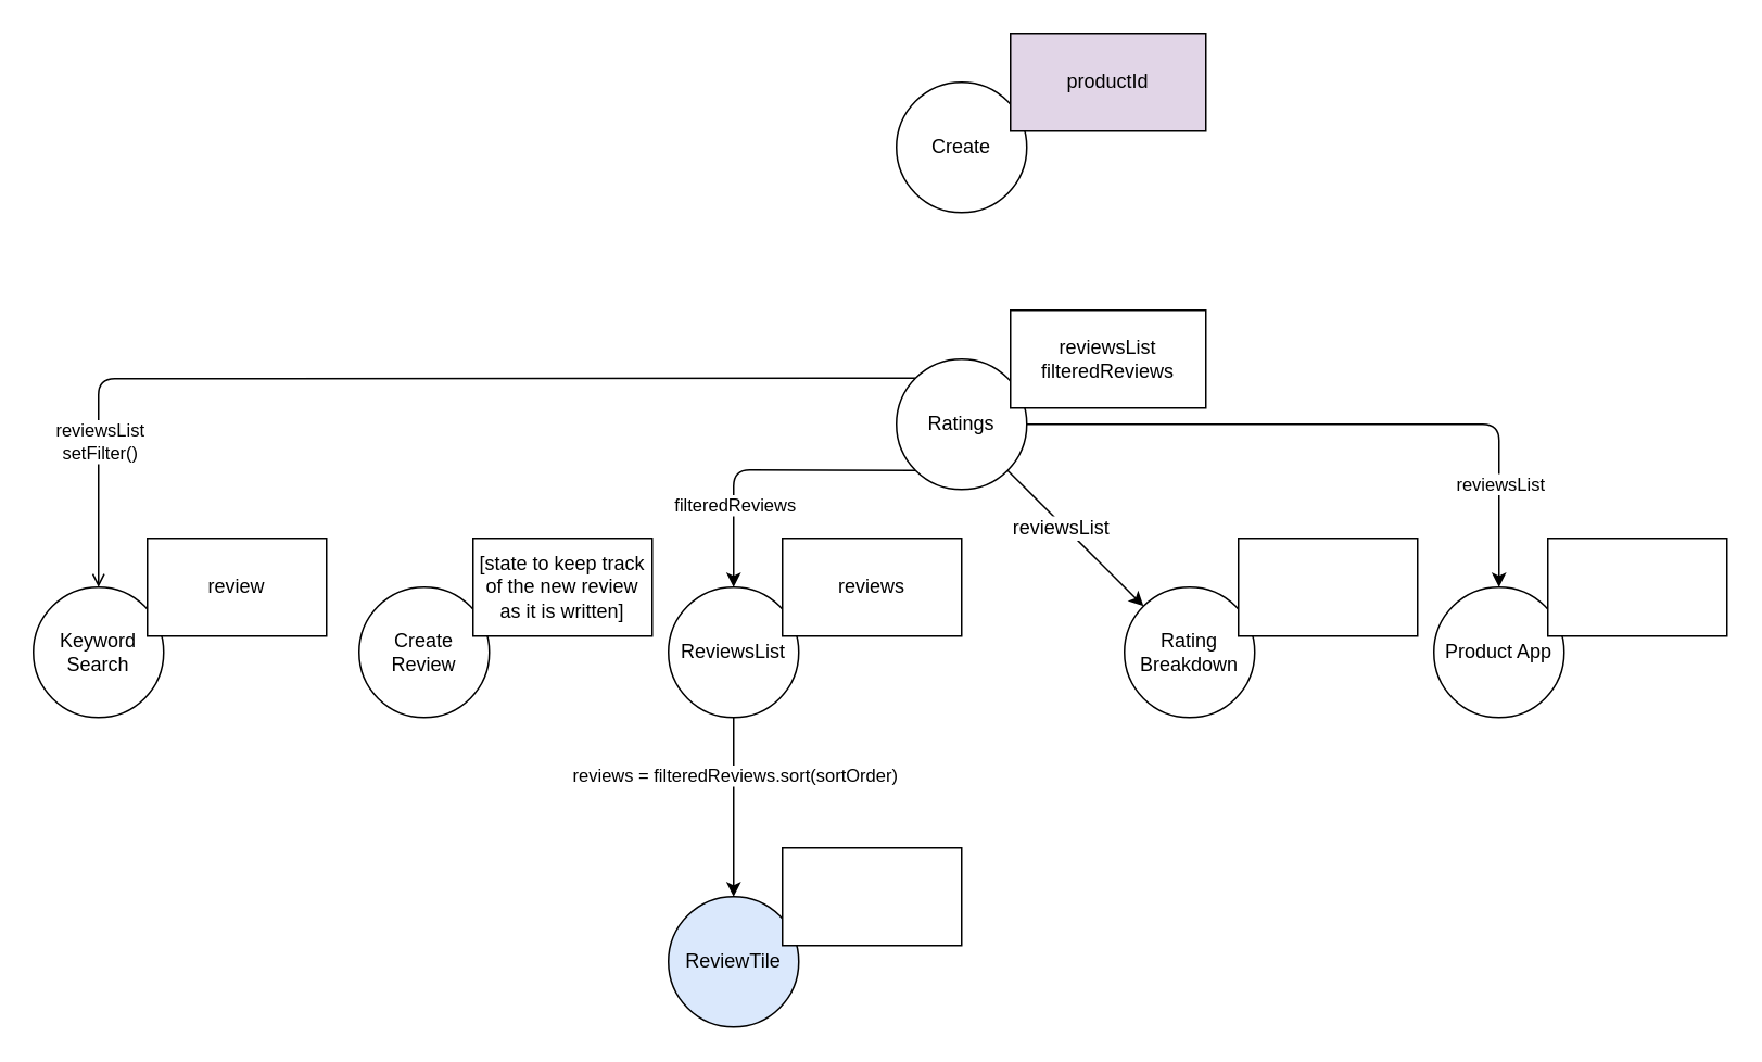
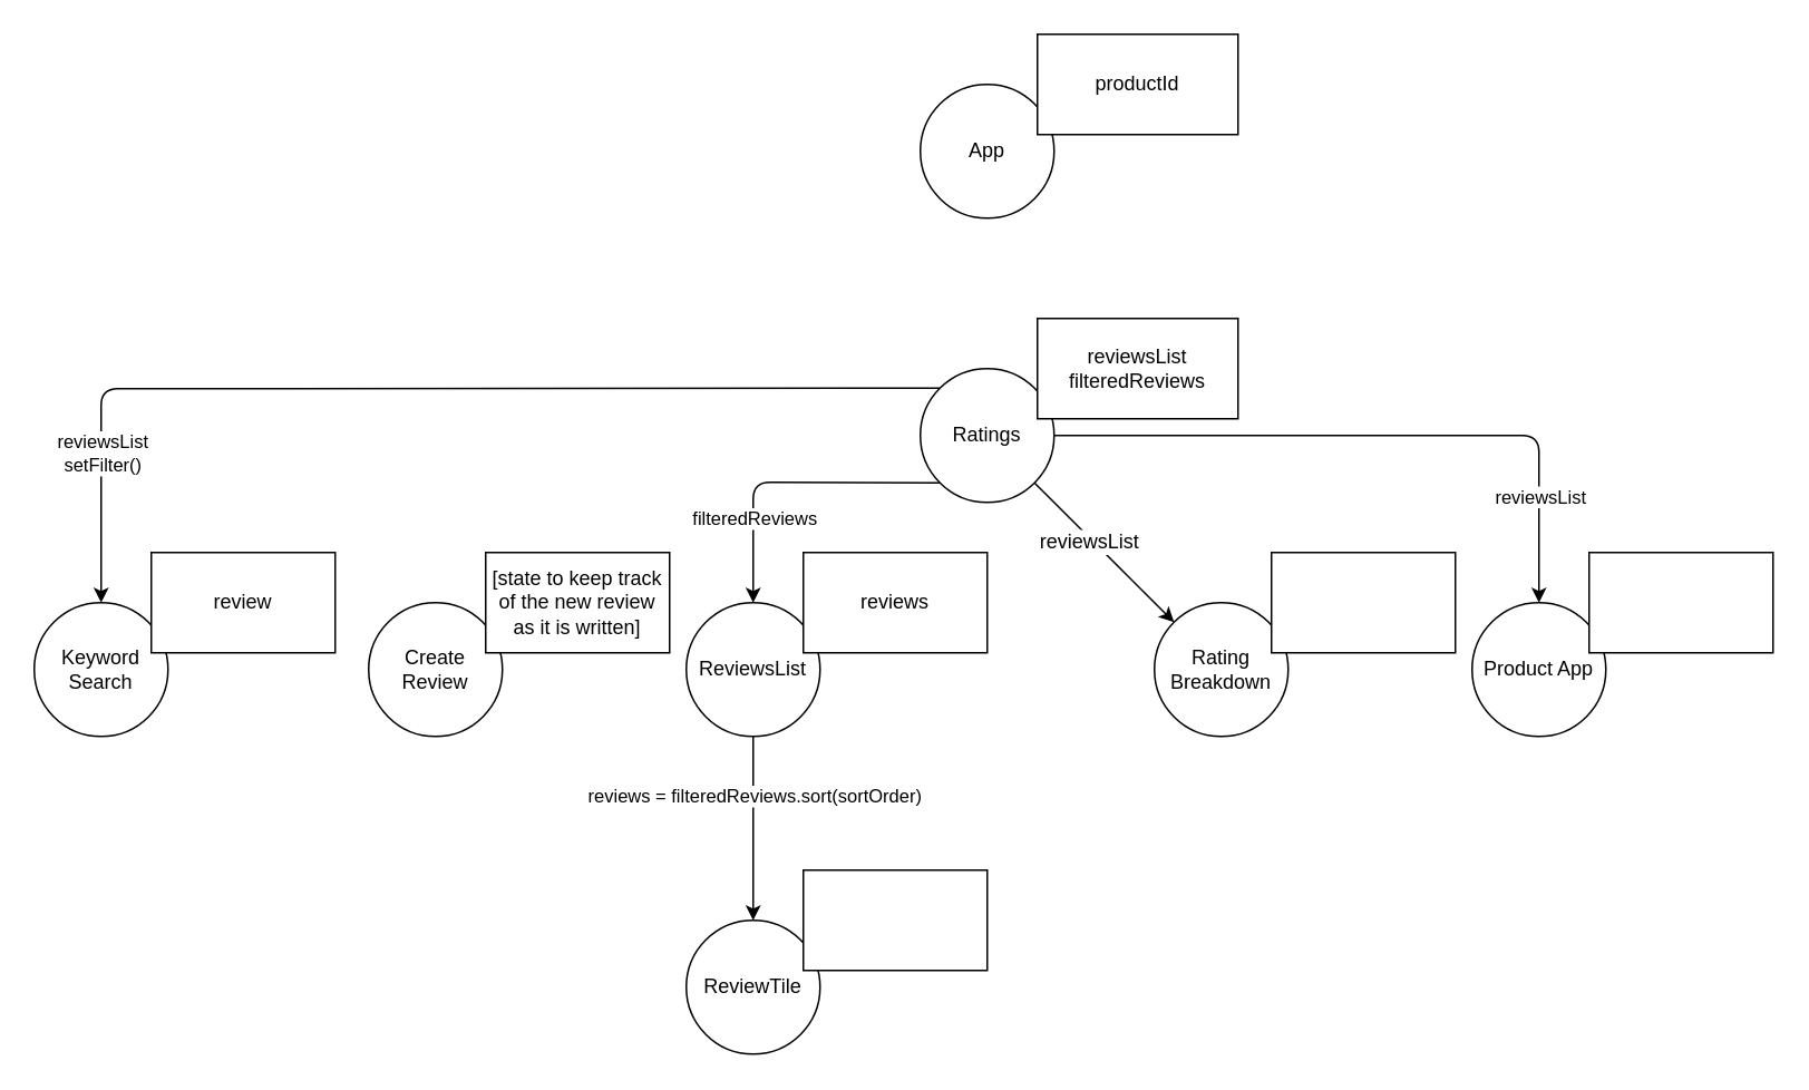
  <mxCell id="0" />
  <mxCell id="1" parent="0" />
- <mxCell id="2" value="Create" style="ellipse;whiteSpace=wrap;html=1;" vertex="1" parent="1"><mxGeometry x="550" y="50" width="80" height="80" as="geometry" /></mxCell>
+ <mxCell id="2" value="App" style="ellipse;whiteSpace=wrap;html=1;" vertex="1" parent="1"><mxGeometry x="550" y="50" width="80" height="80" as="geometry" /></mxCell>
  <mxCell id="3" style="edgeStyle=none;html=1;exitX=1;exitY=1;exitDx=0;exitDy=0;entryX=0;entryY=0;entryDx=0;entryDy=0;" edge="1" parent="1" source="11" target="18"><mxGeometry relative="1" as="geometry" /></mxCell>
  <mxCell id="4" value="&lt;span style=&quot;font-size: 12px&quot;&gt;reviewsList&lt;/span&gt;" style="edgeLabel;html=1;align=center;verticalAlign=middle;resizable=0;points=[];" vertex="1" connectable="0" parent="3"><mxGeometry x="-0.192" y="-2" relative="1" as="geometry"><mxPoint as="offset" /></mxGeometry></mxCell>
  <mxCell id="5" style="edgeStyle=none;html=1;exitX=1;exitY=0.5;exitDx=0;exitDy=0;entryX=0.5;entryY=0;entryDx=0;entryDy=0;" edge="1" parent="1" source="11" target="20"><mxGeometry relative="1" as="geometry"><Array as="points"><mxPoint x="920" y="260" /></Array></mxGeometry></mxCell>
  <mxCell id="6" value="reviewsList" style="edgeLabel;html=1;align=center;verticalAlign=middle;resizable=0;points=[];" vertex="1" connectable="0" parent="5"><mxGeometry x="0.673" relative="1" as="geometry"><mxPoint as="offset" /></mxGeometry></mxCell>
  <mxCell id="7" style="edgeStyle=none;html=1;exitX=0;exitY=1;exitDx=0;exitDy=0;entryX=0.5;entryY=0;entryDx=0;entryDy=0;" edge="1" parent="1" source="11" target="16"><mxGeometry relative="1" as="geometry"><Array as="points"><mxPoint x="450" y="288" /></Array></mxGeometry></mxCell>
  <mxCell id="8" value="filteredReviews" style="edgeLabel;html=1;align=center;verticalAlign=middle;resizable=0;points=[];" vertex="1" connectable="0" parent="7"><mxGeometry x="0.441" relative="1" as="geometry"><mxPoint y="1" as="offset" /></mxGeometry></mxCell>
- <mxCell id="9" style="edgeStyle=none;html=1;exitX=0;exitY=0;exitDx=0;exitDy=0;entryX=0.5;entryY=0;entryDx=0;entryDy=0;endArrow=open;" edge="1" parent="1" source="11" target="24"><mxGeometry relative="1" as="geometry"><Array as="points"><mxPoint x="60" y="232" /></Array></mxGeometry></mxCell>
+ <mxCell id="9" style="edgeStyle=none;html=1;exitX=0;exitY=0;exitDx=0;exitDy=0;entryX=0.5;entryY=0;entryDx=0;entryDy=0;" edge="1" parent="1" source="11" target="24"><mxGeometry relative="1" as="geometry"><Array as="points"><mxPoint x="60" y="232" /></Array></mxGeometry></mxCell>
  <mxCell id="10" value="reviewsList&lt;br&gt;setFilter()" style="edgeLabel;html=1;align=center;verticalAlign=middle;resizable=0;points=[];" vertex="1" connectable="0" parent="9"><mxGeometry x="0.75" y="1" relative="1" as="geometry"><mxPoint x="-1" y="-11" as="offset" /></mxGeometry></mxCell>
  <mxCell id="11" value="Ratings" style="ellipse;whiteSpace=wrap;html=1;" vertex="1" parent="1"><mxGeometry x="550" y="220" width="80" height="80" as="geometry" /></mxCell>
- <mxCell id="12" value="productId" style="whiteSpace=wrap;html=1;fillColor=#e1d5e7;" vertex="1" parent="1"><mxGeometry x="620" y="20" width="120" height="60" as="geometry" /></mxCell>
+ <mxCell id="12" value="productId" style="whiteSpace=wrap;html=1;" vertex="1" parent="1"><mxGeometry x="620" y="20" width="120" height="60" as="geometry" /></mxCell>
  <mxCell id="13" value="reviewsList&lt;br&gt;filteredReviews" style="whiteSpace=wrap;html=1;" vertex="1" parent="1"><mxGeometry x="620" y="190" width="120" height="60" as="geometry" /></mxCell>
  <mxCell id="14" style="edgeStyle=none;html=1;exitX=0.5;exitY=1;exitDx=0;exitDy=0;entryX=0.5;entryY=0;entryDx=0;entryDy=0;" edge="1" parent="1" source="16" target="26"><mxGeometry relative="1" as="geometry" /></mxCell>
  <mxCell id="15" value="reviews = filteredReviews.sort(sortOrder)" style="edgeLabel;html=1;align=center;verticalAlign=middle;resizable=0;points=[];" vertex="1" connectable="0" parent="14"><mxGeometry x="-0.364" relative="1" as="geometry"><mxPoint as="offset" /></mxGeometry></mxCell>
  <mxCell id="16" value="ReviewsList" style="ellipse;whiteSpace=wrap;html=1;" vertex="1" parent="1"><mxGeometry x="410" y="360" width="80" height="80" as="geometry" /></mxCell>
  <mxCell id="17" value="reviews" style="whiteSpace=wrap;html=1;" vertex="1" parent="1"><mxGeometry x="480" y="330" width="110" height="60" as="geometry" /></mxCell>
  <mxCell id="18" value="Rating Breakdown" style="ellipse;whiteSpace=wrap;html=1;" vertex="1" parent="1"><mxGeometry x="690" y="360" width="80" height="80" as="geometry" /></mxCell>
  <mxCell id="19" value="" style="whiteSpace=wrap;html=1;" vertex="1" parent="1"><mxGeometry x="760" y="330" width="110" height="60" as="geometry" /></mxCell>
  <mxCell id="20" value="Product App" style="ellipse;whiteSpace=wrap;html=1;" vertex="1" parent="1"><mxGeometry x="880" y="360" width="80" height="80" as="geometry" /></mxCell>
  <mxCell id="21" value="" style="whiteSpace=wrap;html=1;" vertex="1" parent="1"><mxGeometry x="950" y="330" width="110" height="60" as="geometry" /></mxCell>
  <mxCell id="22" value="Create Review" style="ellipse;whiteSpace=wrap;html=1;" vertex="1" parent="1"><mxGeometry x="220" y="360" width="80" height="80" as="geometry" /></mxCell>
  <mxCell id="23" value="[state to keep track of the new review as it is written]" style="whiteSpace=wrap;html=1;" vertex="1" parent="1"><mxGeometry x="290" y="330" width="110" height="60" as="geometry" /></mxCell>
  <mxCell id="24" value="Keyword Search" style="ellipse;whiteSpace=wrap;html=1;" vertex="1" parent="1"><mxGeometry x="20" y="360" width="80" height="80" as="geometry" /></mxCell>
  <mxCell id="25" value="review" style="whiteSpace=wrap;html=1;" vertex="1" parent="1"><mxGeometry x="90" y="330" width="110" height="60" as="geometry" /></mxCell>
- <mxCell id="26" value="ReviewTile" style="ellipse;whiteSpace=wrap;html=1;fillColor=#dae8fc;" vertex="1" parent="1"><mxGeometry x="410" y="550" width="80" height="80" as="geometry" /></mxCell>
+ <mxCell id="26" value="ReviewTile" style="ellipse;whiteSpace=wrap;html=1;" vertex="1" parent="1"><mxGeometry x="410" y="550" width="80" height="80" as="geometry" /></mxCell>
  <mxCell id="27" value="" style="whiteSpace=wrap;html=1;" vertex="1" parent="1"><mxGeometry x="480" y="520" width="110" height="60" as="geometry" /></mxCell>
